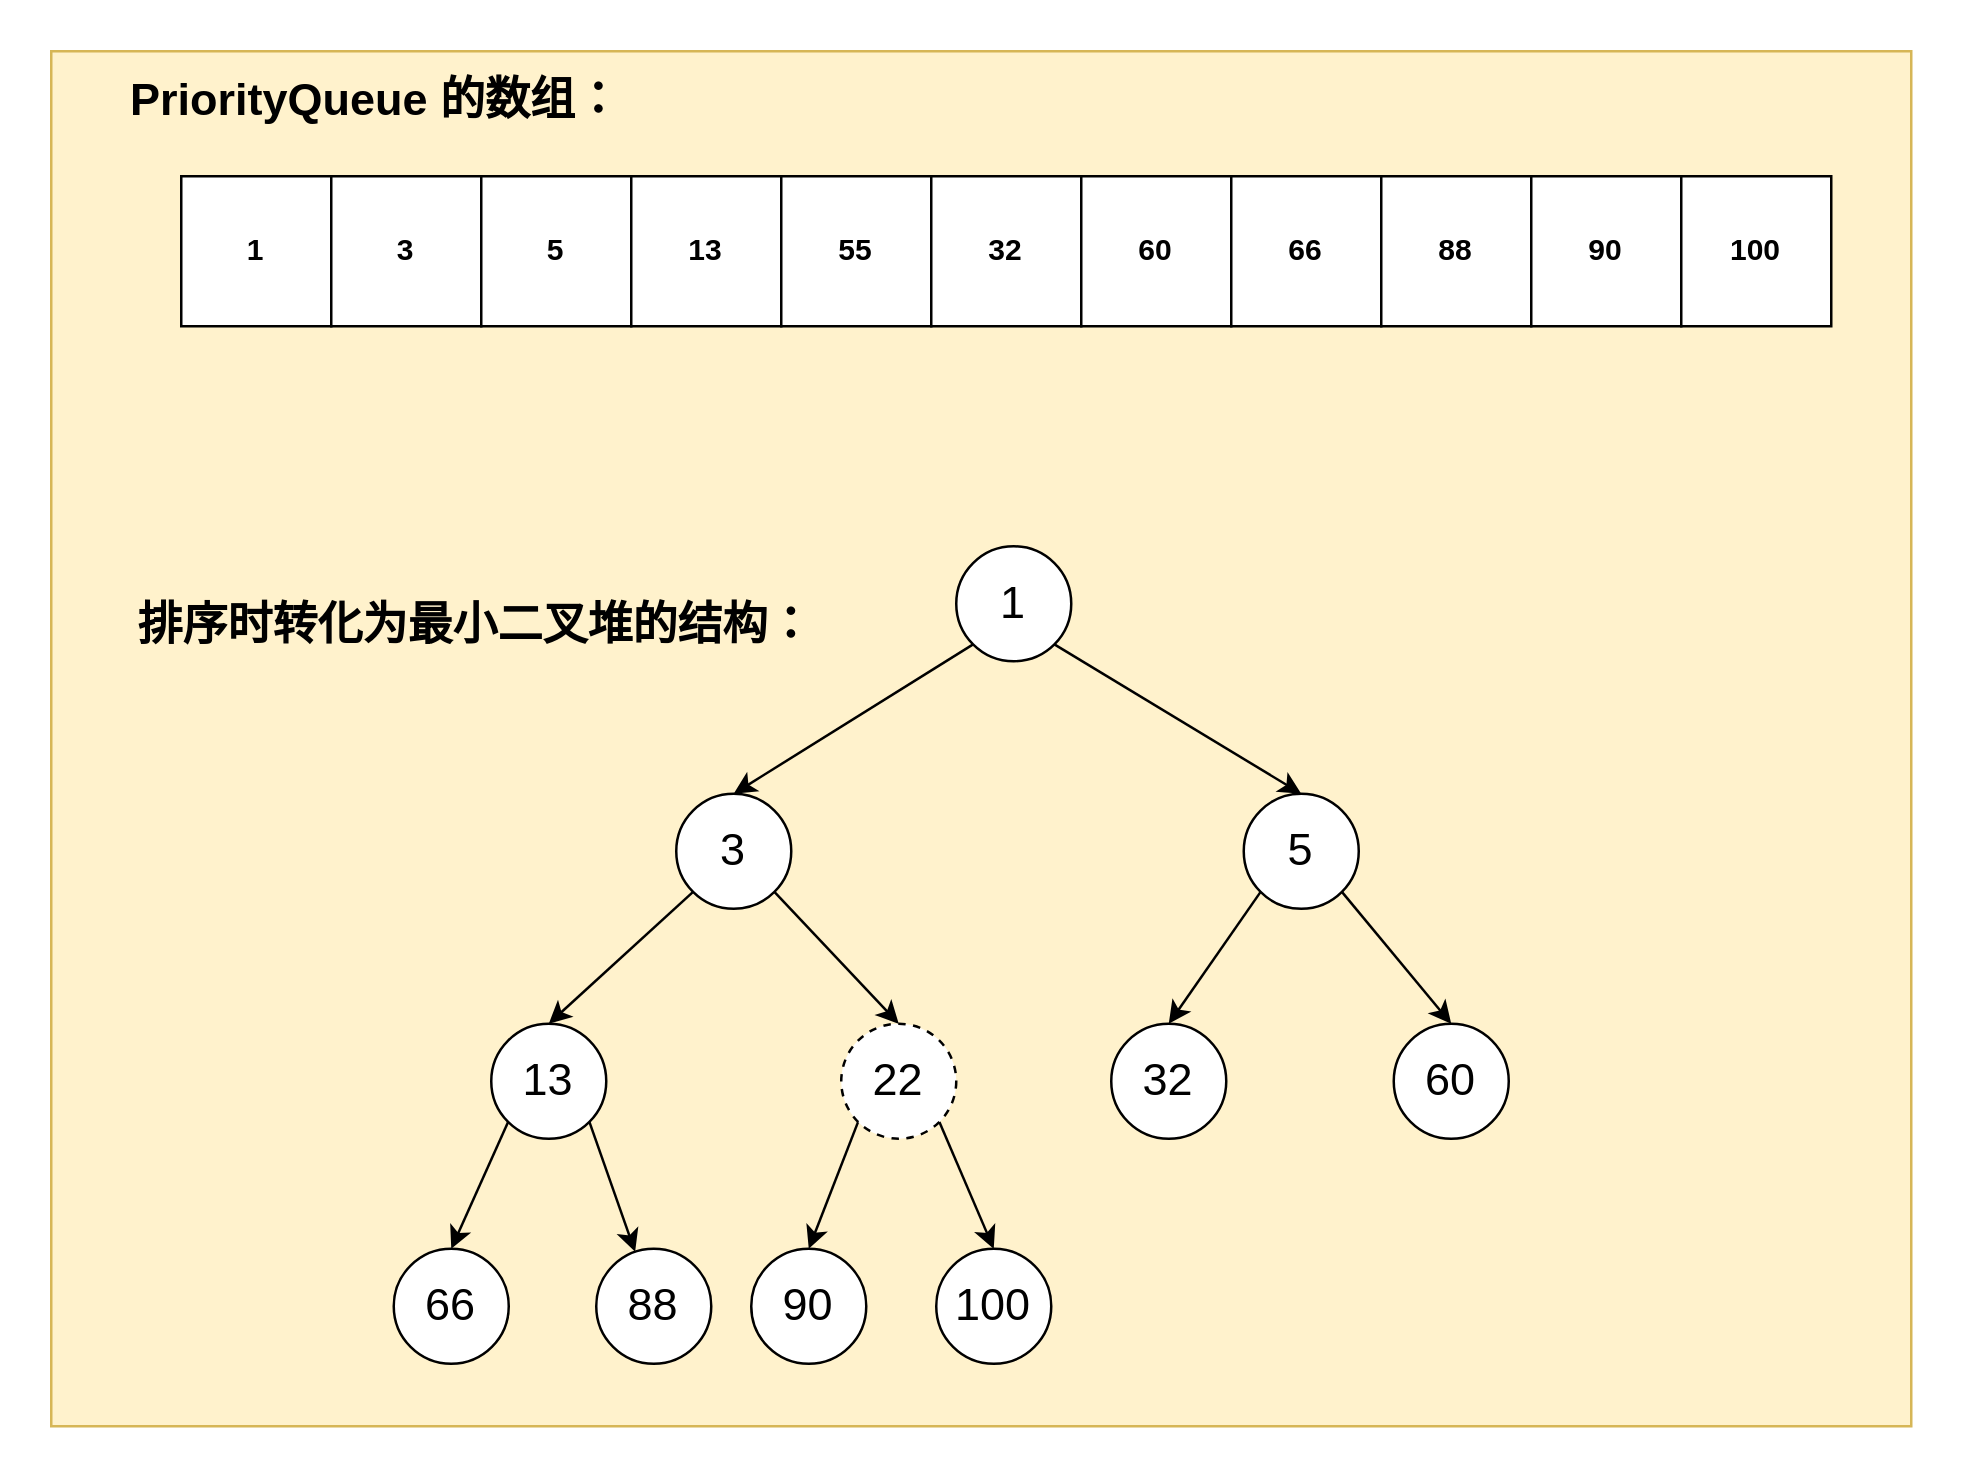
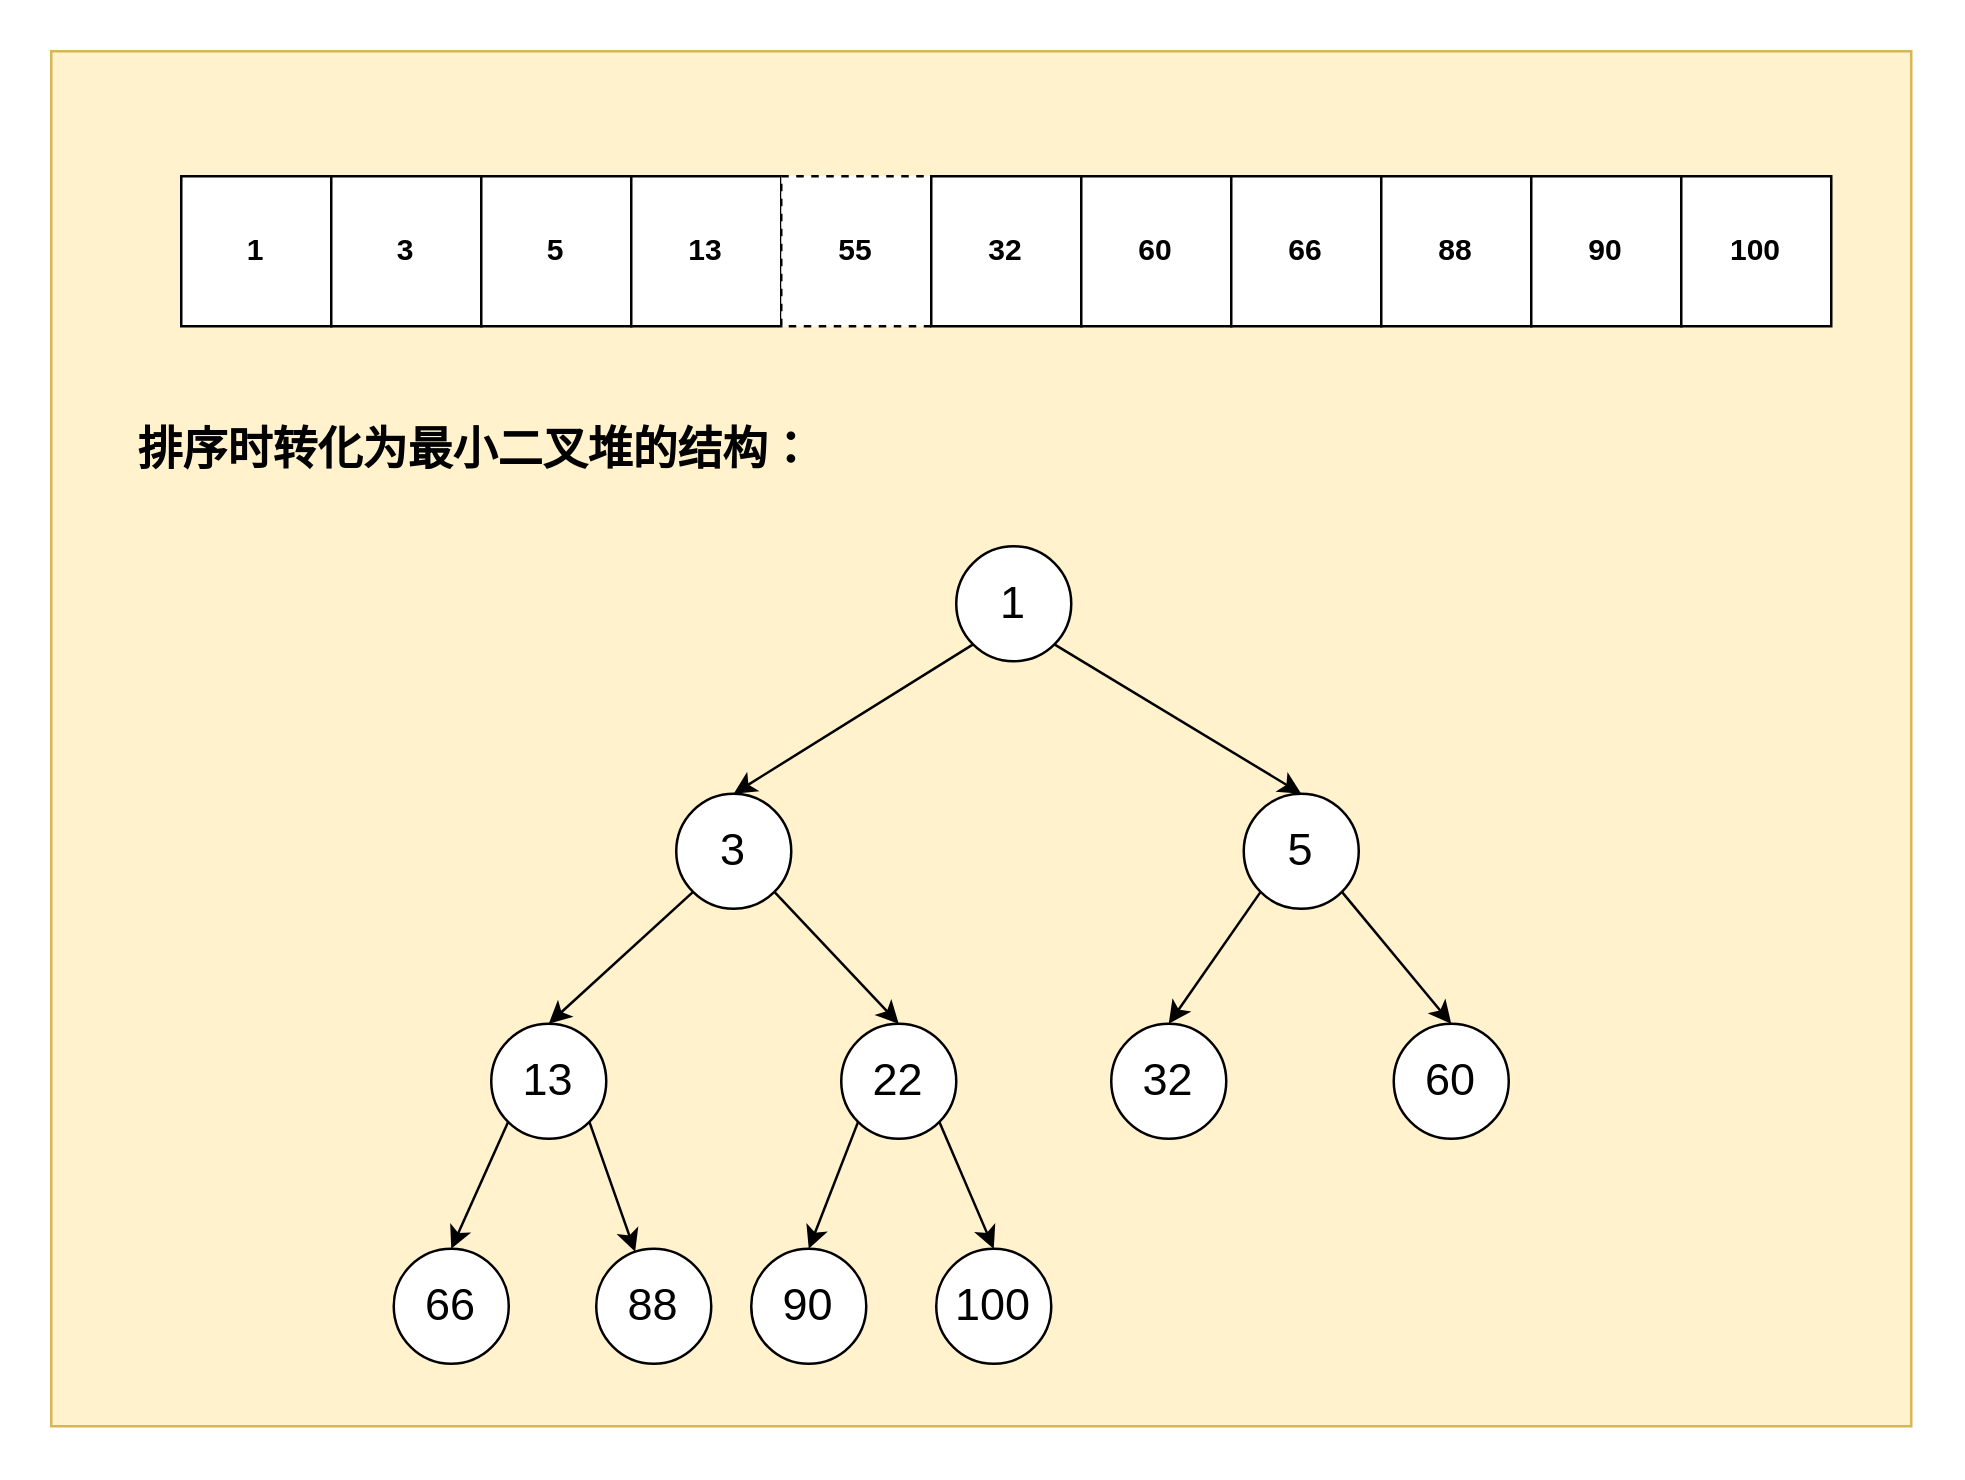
  <mxCell id="0" />
  <mxCell id="1" parent="0" />
  <mxCell id="2" value="" style="rounded=0;whiteSpace=wrap;html=1;fillColor=#fff2cc;strokeColor=#d6b656;" vertex="1" parent="1"><mxGeometry x="20" y="20" width="744" height="550" as="geometry" /></mxCell>
  <mxCell id="3" value="1" style="rounded=0;whiteSpace=wrap;html=1;fontStyle=1" parent="1" vertex="1"><mxGeometry x="72" y="70" width="60" height="60" as="geometry" /></mxCell>
  <mxCell id="4" value="3" style="rounded=0;whiteSpace=wrap;html=1;fontStyle=1" parent="1" vertex="1"><mxGeometry x="132" y="70" width="60" height="60" as="geometry" /></mxCell>
  <mxCell id="5" value="5" style="rounded=0;whiteSpace=wrap;html=1;fontStyle=1" parent="1" vertex="1"><mxGeometry x="192" y="70" width="60" height="60" as="geometry" /></mxCell>
  <mxCell id="6" value="13" style="rounded=0;whiteSpace=wrap;html=1;fontStyle=1" parent="1" vertex="1"><mxGeometry x="252" y="70" width="60" height="60" as="geometry" /></mxCell>
- <mxCell id="7" value="55" style="rounded=0;whiteSpace=wrap;html=1;fontStyle=1" parent="1" vertex="1"><mxGeometry x="312" y="70" width="60" height="60" as="geometry" /></mxCell>
+ <mxCell id="7" value="55" style="rounded=0;whiteSpace=wrap;html=1;fontStyle=1;dashed=1;" parent="1" vertex="1"><mxGeometry x="312" y="70" width="60" height="60" as="geometry" /></mxCell>
  <mxCell id="8" value="32" style="rounded=0;whiteSpace=wrap;html=1;fontStyle=1" parent="1" vertex="1"><mxGeometry x="372" y="70" width="60" height="60" as="geometry" /></mxCell>
  <mxCell id="9" value="60" style="rounded=0;whiteSpace=wrap;html=1;fontStyle=1" parent="1" vertex="1"><mxGeometry x="432" y="70" width="60" height="60" as="geometry" /></mxCell>
  <mxCell id="10" value="66" style="rounded=0;whiteSpace=wrap;html=1;fontStyle=1" parent="1" vertex="1"><mxGeometry x="492" y="70" width="60" height="60" as="geometry" /></mxCell>
  <mxCell id="11" value="88" style="rounded=0;whiteSpace=wrap;html=1;fontStyle=1" parent="1" vertex="1"><mxGeometry x="552" y="70" width="60" height="60" as="geometry" /></mxCell>
  <mxCell id="12" value="90" style="rounded=0;whiteSpace=wrap;html=1;fontStyle=1" parent="1" vertex="1"><mxGeometry x="612" y="70" width="60" height="60" as="geometry" /></mxCell>
  <mxCell id="13" value="100" style="rounded=0;whiteSpace=wrap;html=1;fontStyle=1" parent="1" vertex="1"><mxGeometry x="672" y="70" width="60" height="60" as="geometry" /></mxCell>
- <mxCell id="14" value="PriorityQueue 的数组：" style="text;html=1;strokeColor=none;fillColor=none;align=center;verticalAlign=middle;whiteSpace=wrap;rounded=0;fontStyle=1;fontSize=18;" parent="1" vertex="1"><mxGeometry x="25" y="30" width="250" height="20" as="geometry" /></mxCell>
  <mxCell id="15" value="100" style="ellipse;whiteSpace=wrap;html=1;aspect=fixed;fontSize=18;align=center;" parent="1" vertex="1"><mxGeometry x="374" y="499" width="46" height="46" as="geometry" /></mxCell>
  <mxCell id="16" value="90" style="ellipse;whiteSpace=wrap;html=1;aspect=fixed;fontSize=18;align=center;" parent="1" vertex="1"><mxGeometry x="300" y="499" width="46" height="46" as="geometry" /></mxCell>
  <mxCell id="17" value="88" style="ellipse;whiteSpace=wrap;html=1;aspect=fixed;fontSize=18;align=center;" parent="1" vertex="1"><mxGeometry x="238" y="499" width="46" height="46" as="geometry" /></mxCell>
  <mxCell id="18" value="66" style="ellipse;whiteSpace=wrap;html=1;aspect=fixed;fontSize=18;align=center;" parent="1" vertex="1"><mxGeometry x="157" y="499" width="46" height="46" as="geometry" /></mxCell>
  <mxCell id="19" value="60" style="ellipse;whiteSpace=wrap;html=1;aspect=fixed;fontSize=18;align=center;" parent="1" vertex="1"><mxGeometry x="557" y="409" width="46" height="46" as="geometry" /></mxCell>
  <mxCell id="20" value="32" style="ellipse;whiteSpace=wrap;html=1;aspect=fixed;fontSize=18;align=center;" parent="1" vertex="1"><mxGeometry x="444" y="409" width="46" height="46" as="geometry" /></mxCell>
  <mxCell id="21" style="edgeStyle=none;rounded=0;orthogonalLoop=1;jettySize=auto;html=1;exitX=0;exitY=1;exitDx=0;exitDy=0;entryX=0.5;entryY=0;entryDx=0;entryDy=0;fontSize=18;" parent="1" source="23" target="16" edge="1"><mxGeometry relative="1" as="geometry" /></mxCell>
  <mxCell id="22" style="edgeStyle=none;rounded=0;orthogonalLoop=1;jettySize=auto;html=1;exitX=1;exitY=1;exitDx=0;exitDy=0;entryX=0.5;entryY=0;entryDx=0;entryDy=0;fontSize=18;" parent="1" source="23" target="15" edge="1"><mxGeometry relative="1" as="geometry" /></mxCell>
- <mxCell id="23" value="22" style="ellipse;whiteSpace=wrap;html=1;aspect=fixed;fontSize=18;align=center;dashed=1;" parent="1" vertex="1"><mxGeometry x="336" y="409" width="46" height="46" as="geometry" /></mxCell>
+ <mxCell id="23" value="22" style="ellipse;whiteSpace=wrap;html=1;aspect=fixed;fontSize=18;align=center;" parent="1" vertex="1"><mxGeometry x="336" y="409" width="46" height="46" as="geometry" /></mxCell>
  <mxCell id="24" style="edgeStyle=none;rounded=0;orthogonalLoop=1;jettySize=auto;html=1;exitX=1;exitY=1;exitDx=0;exitDy=0;fontSize=18;" parent="1" source="26" target="17" edge="1"><mxGeometry relative="1" as="geometry" /></mxCell>
  <mxCell id="25" style="edgeStyle=none;rounded=0;orthogonalLoop=1;jettySize=auto;html=1;exitX=0;exitY=1;exitDx=0;exitDy=0;entryX=0.5;entryY=0;entryDx=0;entryDy=0;fontSize=18;" parent="1" source="26" target="18" edge="1"><mxGeometry relative="1" as="geometry" /></mxCell>
  <mxCell id="26" value="13" style="ellipse;whiteSpace=wrap;html=1;aspect=fixed;fontSize=18;align=center;" parent="1" vertex="1"><mxGeometry x="196" y="409" width="46" height="46" as="geometry" /></mxCell>
  <mxCell id="27" style="edgeStyle=none;rounded=0;orthogonalLoop=1;jettySize=auto;html=1;exitX=0;exitY=1;exitDx=0;exitDy=0;entryX=0.5;entryY=0;entryDx=0;entryDy=0;fontSize=18;" parent="1" source="29" target="20" edge="1"><mxGeometry relative="1" as="geometry" /></mxCell>
  <mxCell id="28" style="edgeStyle=none;rounded=0;orthogonalLoop=1;jettySize=auto;html=1;exitX=1;exitY=1;exitDx=0;exitDy=0;entryX=0.5;entryY=0;entryDx=0;entryDy=0;fontSize=18;" parent="1" source="29" target="19" edge="1"><mxGeometry relative="1" as="geometry" /></mxCell>
  <mxCell id="29" value="5" style="ellipse;whiteSpace=wrap;html=1;aspect=fixed;fontSize=18;align=center;" parent="1" vertex="1"><mxGeometry x="497" y="317" width="46" height="46" as="geometry" /></mxCell>
  <mxCell id="30" style="edgeStyle=none;rounded=0;orthogonalLoop=1;jettySize=auto;html=1;exitX=0;exitY=1;exitDx=0;exitDy=0;entryX=0.5;entryY=0;entryDx=0;entryDy=0;fontSize=18;" parent="1" source="32" target="26" edge="1"><mxGeometry relative="1" as="geometry" /></mxCell>
  <mxCell id="31" style="edgeStyle=none;rounded=0;orthogonalLoop=1;jettySize=auto;html=1;exitX=1;exitY=1;exitDx=0;exitDy=0;entryX=0.5;entryY=0;entryDx=0;entryDy=0;fontSize=18;" parent="1" source="32" target="23" edge="1"><mxGeometry relative="1" as="geometry" /></mxCell>
  <mxCell id="32" value="3" style="ellipse;whiteSpace=wrap;html=1;aspect=fixed;fontSize=18;align=center;" parent="1" vertex="1"><mxGeometry x="270" y="317" width="46" height="46" as="geometry" /></mxCell>
  <mxCell id="33" style="edgeStyle=none;rounded=0;orthogonalLoop=1;jettySize=auto;html=1;exitX=0;exitY=1;exitDx=0;exitDy=0;entryX=0.5;entryY=0;entryDx=0;entryDy=0;fontSize=18;" parent="1" source="35" target="32" edge="1"><mxGeometry relative="1" as="geometry" /></mxCell>
  <mxCell id="34" style="edgeStyle=none;rounded=0;orthogonalLoop=1;jettySize=auto;html=1;exitX=1;exitY=1;exitDx=0;exitDy=0;entryX=0.5;entryY=0;entryDx=0;entryDy=0;fontSize=18;" parent="1" source="35" target="29" edge="1"><mxGeometry relative="1" as="geometry" /></mxCell>
  <mxCell id="35" value="1" style="ellipse;whiteSpace=wrap;html=1;aspect=fixed;fontSize=18;align=center;" parent="1" vertex="1"><mxGeometry x="382" y="218" width="46" height="46" as="geometry" /></mxCell>
- <mxCell id="36" value="&lt;b&gt;排序时转化为最小二叉堆的结构：&lt;/b&gt;" style="text;html=1;strokeColor=none;fillColor=none;align=center;verticalAlign=middle;whiteSpace=wrap;rounded=0;fontSize=18;" parent="1" vertex="1"><mxGeometry x="40" y="240" width="300" height="20" as="geometry" /></mxCell>
+ <mxCell id="36" value="&lt;b&gt;排序时转化为最小二叉堆的结构：&lt;/b&gt;" style="text;html=1;strokeColor=none;fillColor=none;align=center;verticalAlign=middle;whiteSpace=wrap;rounded=0;fontSize=18;" parent="1" vertex="1"><mxGeometry x="40" y="170" width="300" height="20" as="geometry" /></mxCell>
